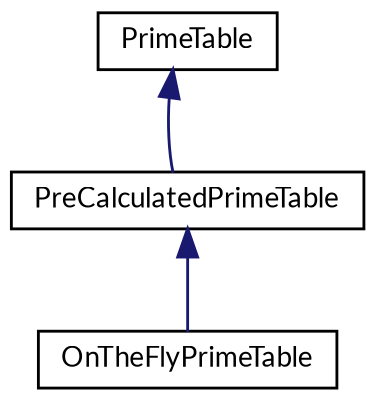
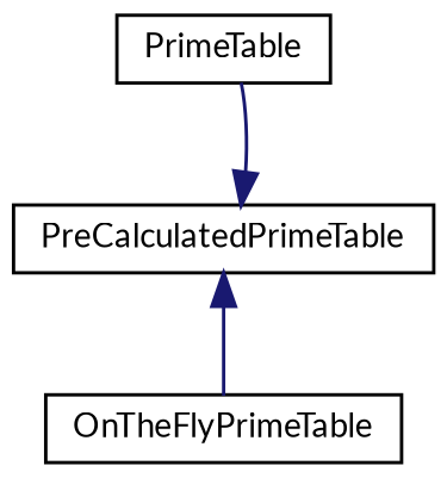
  digraph {
    fontname=Lato
    rankdir=TB
    node [color=black fillcolor=white fontname=Lato fontsize=10 shape=record style=filled]
    edge [color=midnightblue dir=back fontname=Lato fontsize=10 labelfontname=Helvetica labelfontsize=10 style=solid]
    n1 [height=0.2 label=PrimeTable width=0.4]
    n2 [height=0.2 label=PreCalculatedPrimeTable width=0.4]
    n3 [height=0.2 label=OnTheFlyPrimeTable width=0.4]
-   n1 -> n2
+   n2 -> n1
    n2 -> n3
  }
